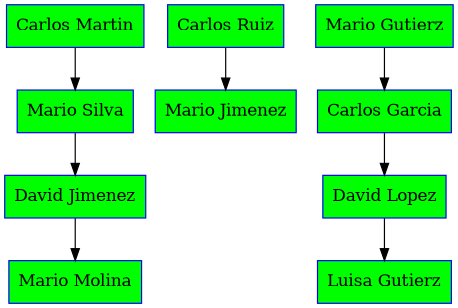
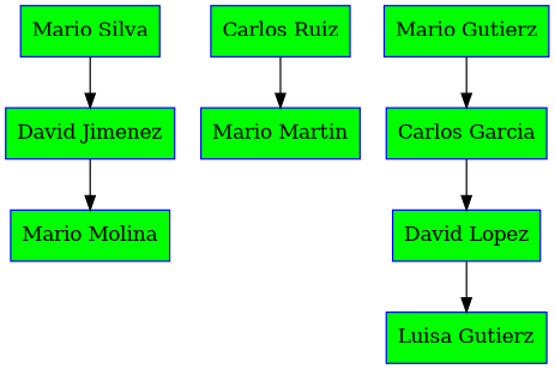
  digraph {
    node [color=blue fillcolor=green shape=box style=filled]
-   n1 [label="Carlos Martin"]
    n2 [label="Mario Silva"]
    n3 [label="David Jimenez"]
    n4 [label="Mario Molina"]
    n5 [label="Carlos Ruiz"]
-   n6 [label="Mario Jimenez"]
+   n6 [label="Mario Martin"]
    n7 [label="Mario Gutierz"]
    n8 [label="Carlos Garcia"]
    n9 [label="David Lopez"]
    n10 [label="Luisa Gutierz"]
-   n1 -> n2
    n2 -> n3
    n3 -> n4
    n5 -> n6
    n7 -> n8
    n8 -> n9
    n9 -> n10
  }
